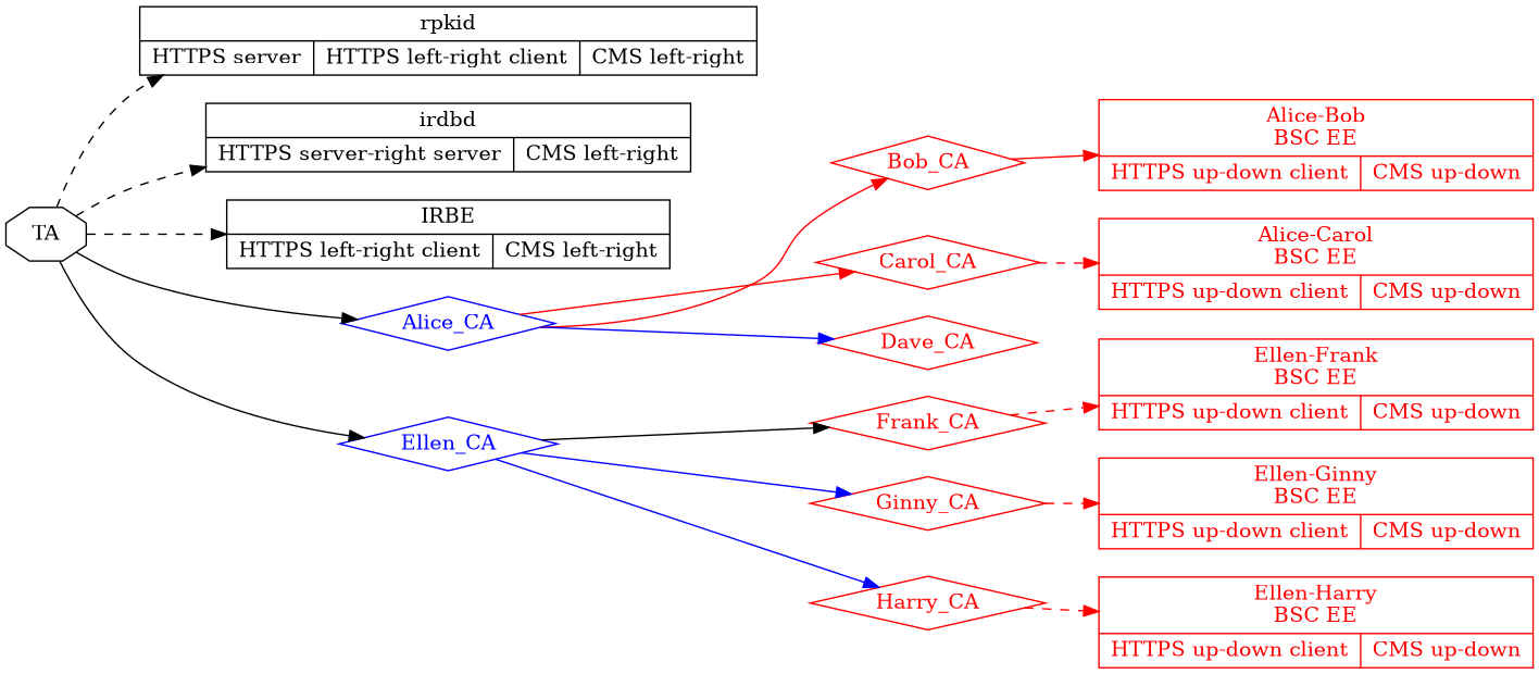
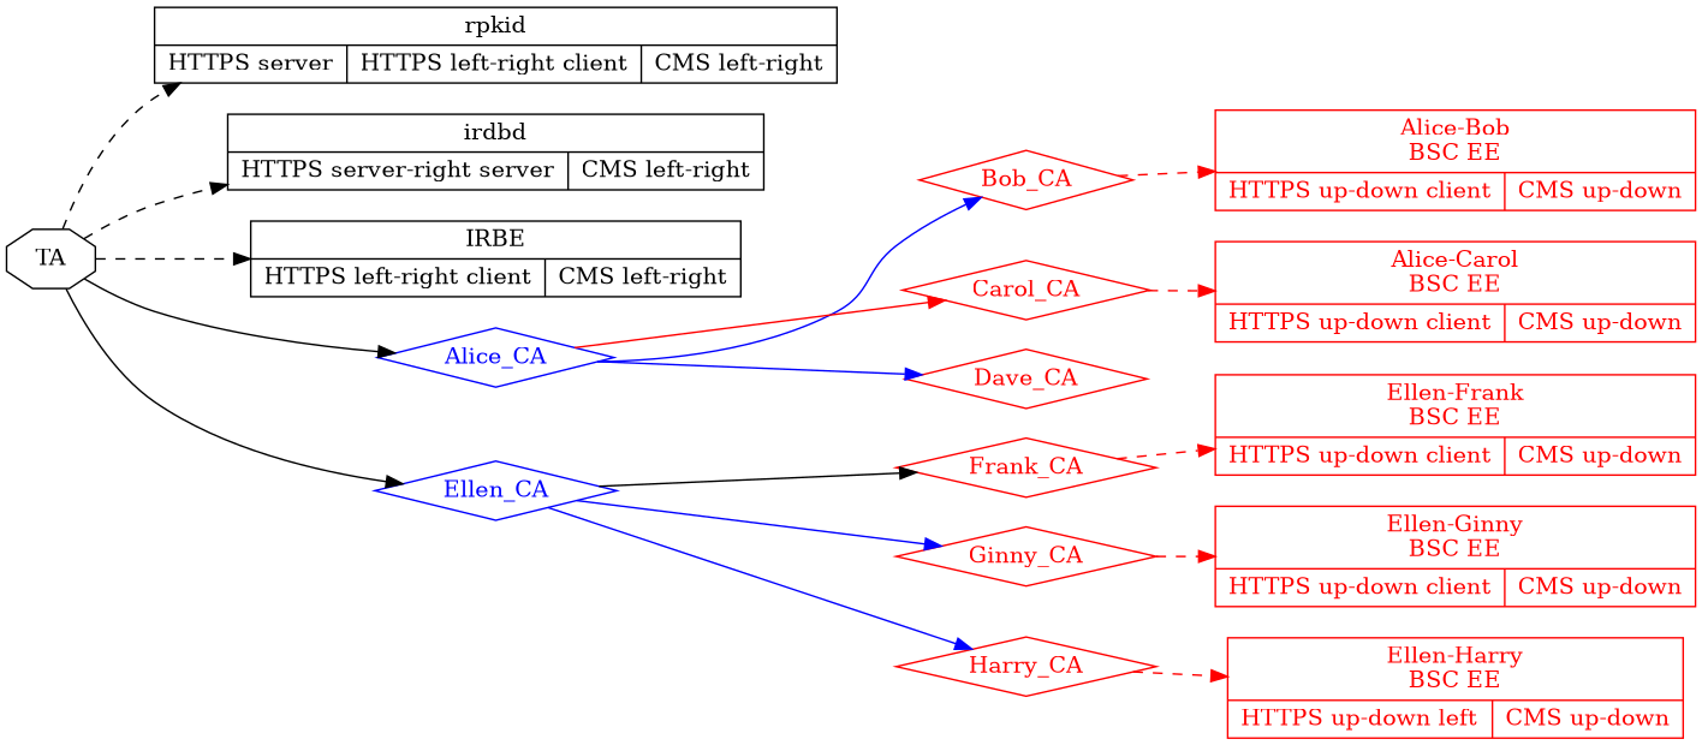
  digraph {
    rankdir=LR
    splines=true
    node [color=red shape=record fontcolor=red]
    edge [color=black style=dashed]
    TA [color=black shape=octagon fontcolor=""]
    n2 [color=black label="rpkid|{HTTPS server|HTTPS left-right client|CMS left-right}" fontcolor=""]
    n3 [color=black label="irdbd|{HTTPS server-right server|CMS left-right}" fontcolor=""]
    n4 [color=black label="IRBE|{HTTPS left-right client|CMS left-right}" fontcolor=""]
    Alice_CA [color=blue fontcolor=blue shape=diamond]
    Ellen_CA [color=blue fontcolor=blue shape=diamond]
    Bob_CA [shape=diamond]
    Carol_CA [shape=diamond]
    Dave_CA [shape=diamond]
    Frank_CA [shape=diamond]
    Ginny_CA [shape=diamond]
    Harry_CA [shape=diamond]
    n13 [label="Alice-Bob\nBSC EE|{HTTPS up-down client|CMS up-down}"]
    n14 [label="Alice-Carol\nBSC EE|{HTTPS up-down client|CMS up-down}"]
    n15 [label="Ellen-Frank\nBSC EE|{HTTPS up-down client|CMS up-down}"]
    n16 [label="Ellen-Ginny\nBSC EE|{HTTPS up-down client|CMS up-down}"]
-   n17 [label="Ellen-Harry\nBSC EE|{HTTPS up-down client|CMS up-down}"]
+   n17 [label="Ellen-Harry\nBSC EE|{HTTPS up-down left|CMS up-down}"]
    TA -> n2
    TA -> n3
    TA -> n4
    TA -> Alice_CA [style=solid]
    TA -> Ellen_CA [style=solid]
-   Alice_CA -> Bob_CA [color=red style=solid]
+   Alice_CA -> Bob_CA [color=blue style=solid]
    Alice_CA -> Carol_CA [color=red style=solid]
    Alice_CA -> Dave_CA [color=blue style=solid]
    Ellen_CA -> Frank_CA [style=solid]
    Ellen_CA -> Ginny_CA [color=blue style=solid]
    Ellen_CA -> Harry_CA [color=blue style=solid]
-   Bob_CA -> n13 [color=red style=solid]
+   Bob_CA -> n13 [color=red]
    Carol_CA -> n14 [color=red]
    Frank_CA -> n15 [color=red]
    Ginny_CA -> n16 [color=red]
    Harry_CA -> n17 [color=red]
  }
